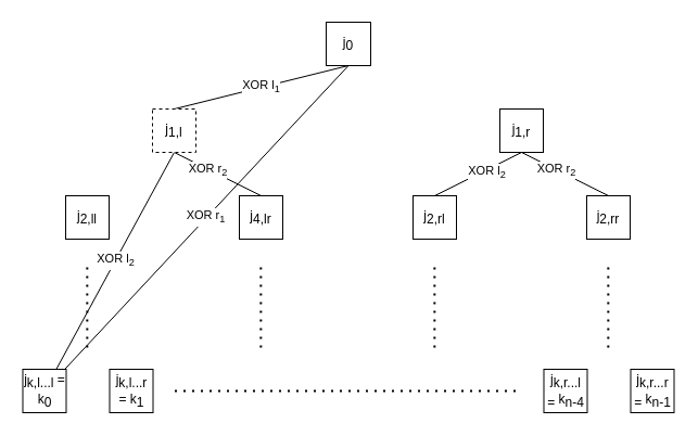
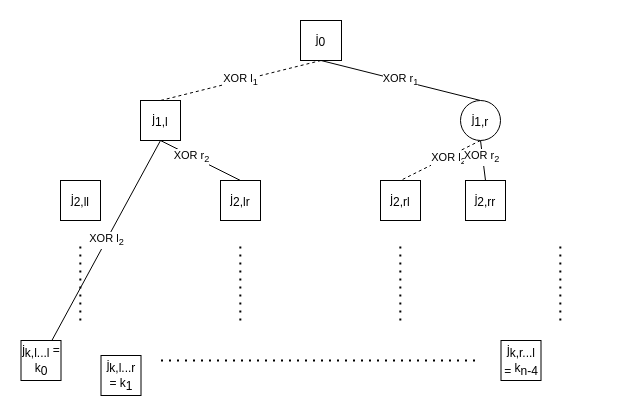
  <mxCell id="0" />
  <mxCell id="1" parent="0" />
- <mxCell id="2" value="XOR l&lt;sub&gt;1&lt;/sub&gt;" style="rounded=0;orthogonalLoop=1;jettySize=auto;html=1;entryX=0.5;entryY=0;entryDx=0;entryDy=0;endArrow=none;endFill=0;exitX=0.5;exitY=1;exitDx=0;exitDy=0;" edge="1" parent="1" source="4" target="8"><mxGeometry relative="1" as="geometry" /></mxCell>
- <mxCell id="3" value="XOR r&lt;sub&gt;1&lt;/sub&gt;" style="edgeStyle=none;rounded=0;orthogonalLoop=1;jettySize=auto;html=1;endArrow=none;endFill=0;exitX=0.5;exitY=1;exitDx=0;exitDy=0;" edge="1" parent="1" source="4" target="18"><mxGeometry relative="1" as="geometry" /></mxCell>
+ <mxCell id="2" value="XOR l&lt;sub&gt;1&lt;/sub&gt;" style="rounded=0;orthogonalLoop=1;jettySize=auto;html=1;entryX=0.5;entryY=0;entryDx=0;entryDy=0;endArrow=none;endFill=0;exitX=0.5;exitY=1;exitDx=0;exitDy=0;dashed=1;" edge="1" parent="1" source="4" target="8"><mxGeometry relative="1" as="geometry" /></mxCell>
+ <mxCell id="3" value="XOR r&lt;sub&gt;1&lt;/sub&gt;" style="edgeStyle=none;rounded=0;orthogonalLoop=1;jettySize=auto;html=1;entryX=0.5;entryY=0;entryDx=0;entryDy=0;endArrow=none;endFill=0;exitX=0.5;exitY=1;exitDx=0;exitDy=0;" edge="1" parent="1" source="4" target="13"><mxGeometry relative="1" as="geometry" /></mxCell>
  <mxCell id="4" value="j&lt;sub style=&quot;font-size: 12px;&quot;&gt;0&lt;/sub&gt;" style="rounded=0;whiteSpace=wrap;html=1;fontSize=12;" vertex="1" parent="1"><mxGeometry x="300" y="20" width="41" height="40" as="geometry" /></mxCell>
  <mxCell id="5" style="edgeStyle=none;rounded=0;orthogonalLoop=1;jettySize=auto;html=1;entryX=0.5;entryY=0;entryDx=0;entryDy=0;endArrow=none;endFill=0;exitX=0.5;exitY=1;exitDx=0;exitDy=0;" edge="1" parent="1" source="8" target="15"><mxGeometry relative="1" as="geometry" /></mxCell>
  <mxCell id="6" value="XOR r&lt;sub&gt;2&lt;/sub&gt;" style="edgeLabel;html=1;align=center;verticalAlign=middle;resizable=0;points=[];" vertex="1" connectable="0" parent="5"><mxGeometry x="-0.208" y="-1" relative="1" as="geometry"><mxPoint as="offset" /></mxGeometry></mxCell>
  <mxCell id="7" value="&lt;span style=&quot;color: rgb(0 , 0 , 0) ; font-family: &amp;#34;helvetica&amp;#34; ; font-size: 11px ; font-style: normal ; font-weight: 400 ; letter-spacing: normal ; text-align: center ; text-indent: 0px ; text-transform: none ; word-spacing: 0px ; background-color: rgb(255 , 255 , 255) ; display: inline ; float: none&quot;&gt;XOR l&lt;/span&gt;&lt;sub style=&quot;color: rgb(0 , 0 , 0) ; font-family: &amp;#34;helvetica&amp;#34; ; font-style: normal ; font-weight: 400 ; letter-spacing: normal ; text-align: center ; text-indent: 0px ; text-transform: none ; word-spacing: 0px&quot;&gt;2&lt;/sub&gt;" style="edgeStyle=none;rounded=0;orthogonalLoop=1;jettySize=auto;html=1;endArrow=none;endFill=0;exitX=0.5;exitY=1;exitDx=0;exitDy=0;" edge="1" parent="1" source="8" target="18"><mxGeometry relative="1" as="geometry" /></mxCell>
- <mxCell id="8" value="j&lt;sub style=&quot;font-size: 12px;&quot;&gt;1,l&lt;/sub&gt;" style="rounded=0;whiteSpace=wrap;html=1;fontSize=12;dashed=1;" vertex="1" parent="1"><mxGeometry x="140" y="100" width="40" height="40" as="geometry" /></mxCell>
- <mxCell id="9" style="edgeStyle=none;rounded=0;orthogonalLoop=1;jettySize=auto;html=1;entryX=0.5;entryY=0;entryDx=0;entryDy=0;endArrow=none;endFill=0;exitX=0.5;exitY=1;exitDx=0;exitDy=0;" edge="1" parent="1" source="13" target="16"><mxGeometry relative="1" as="geometry" /></mxCell>
+ <mxCell id="8" value="j&lt;sub style=&quot;font-size: 12px;&quot;&gt;1,l&lt;/sub&gt;" style="rounded=0;whiteSpace=wrap;html=1;fontSize=12;" vertex="1" parent="1"><mxGeometry x="140" y="100" width="40" height="40" as="geometry" /></mxCell>
+ <mxCell id="9" style="edgeStyle=none;rounded=0;orthogonalLoop=1;jettySize=auto;html=1;entryX=0.5;entryY=0;entryDx=0;entryDy=0;endArrow=none;endFill=0;exitX=0.5;exitY=1;exitDx=0;exitDy=0;dashed=1;" edge="1" parent="1" source="13" target="16"><mxGeometry relative="1" as="geometry" /></mxCell>
  <mxCell id="10" value="&lt;span style=&quot;font-family: &amp;#34;helvetica&amp;#34;&quot;&gt;XOR l&lt;/span&gt;&lt;sub style=&quot;font-family: &amp;#34;helvetica&amp;#34;&quot;&gt;2&lt;/sub&gt;" style="edgeLabel;html=1;align=center;verticalAlign=middle;resizable=0;points=[];" vertex="1" connectable="0" parent="9"><mxGeometry x="-0.166" y="2" relative="1" as="geometry"><mxPoint as="offset" /></mxGeometry></mxCell>
  <mxCell id="11" style="edgeStyle=none;rounded=0;orthogonalLoop=1;jettySize=auto;html=1;entryX=0.5;entryY=0;entryDx=0;entryDy=0;endArrow=none;endFill=0;exitX=0.5;exitY=1;exitDx=0;exitDy=0;" edge="1" parent="1" source="13" target="17"><mxGeometry relative="1" as="geometry"><mxPoint x="510" y="130" as="sourcePoint" /></mxGeometry></mxCell>
  <mxCell id="12" value="XOR r&lt;sub&gt;2&lt;/sub&gt;" style="edgeLabel;html=1;align=center;verticalAlign=middle;resizable=0;points=[];" vertex="1" connectable="0" parent="11"><mxGeometry x="-0.206" y="-1" relative="1" as="geometry"><mxPoint as="offset" /></mxGeometry></mxCell>
- <mxCell id="13" value="j&lt;sub style=&quot;font-size: 12px;&quot;&gt;1,r&lt;/sub&gt;" style="rounded=0;whiteSpace=wrap;html=1;fontSize=12;" vertex="1" parent="1"><mxGeometry x="460" y="100" width="40" height="40" as="geometry" /></mxCell>
+ <mxCell id="13" value="j&lt;sub style=&quot;font-size: 12px;&quot;&gt;1,r&lt;/sub&gt;" style="ellipse;whiteSpace=wrap;html=1;fontSize=12;" vertex="1" parent="1"><mxGeometry x="460" y="100" width="40" height="40" as="geometry" /></mxCell>
  <mxCell id="14" value="j&lt;sub style=&quot;font-size: 12px;&quot;&gt;2,ll&lt;/sub&gt;" style="rounded=0;whiteSpace=wrap;html=1;fontSize=12;" vertex="1" parent="1"><mxGeometry x="60" y="180" width="40" height="40" as="geometry" /></mxCell>
- <mxCell id="15" value="j&lt;sub style=&quot;font-size: 12px;&quot;&gt;4,lr&lt;/sub&gt;" style="rounded=0;whiteSpace=wrap;html=1;fontSize=12;" vertex="1" parent="1"><mxGeometry x="220" y="180" width="40" height="40" as="geometry" /></mxCell>
+ <mxCell id="15" value="j&lt;sub style=&quot;font-size: 12px;&quot;&gt;2,lr&lt;/sub&gt;" style="rounded=0;whiteSpace=wrap;html=1;fontSize=12;" vertex="1" parent="1"><mxGeometry x="220" y="180" width="40" height="40" as="geometry" /></mxCell>
  <mxCell id="16" value="j&lt;sub style=&quot;font-size: 12px;&quot;&gt;2,rl&lt;/sub&gt;" style="rounded=0;whiteSpace=wrap;html=1;fontSize=12;" vertex="1" parent="1"><mxGeometry x="380" y="180" width="40" height="40" as="geometry" /></mxCell>
- <mxCell id="17" value="j&lt;sub style=&quot;font-size: 12px;&quot;&gt;2,rr&lt;/sub&gt;" style="rounded=0;whiteSpace=wrap;html=1;fontSize=12;" vertex="1" parent="1"><mxGeometry x="540" y="180" width="40" height="40" as="geometry" /></mxCell>
+ <mxCell id="17" value="j&lt;sub style=&quot;font-size: 12px;&quot;&gt;2,rr&lt;/sub&gt;" style="rounded=0;whiteSpace=wrap;html=1;fontSize=12;" vertex="1" parent="1"><mxGeometry x="465" y="180" width="40" height="40" as="geometry" /></mxCell>
  <mxCell id="18" value="j&lt;sub style=&quot;font-size: 12px;&quot;&gt;k,l...l&lt;/sub&gt; = k&lt;sub style=&quot;font-size: 12px;&quot;&gt;0&lt;/sub&gt;" style="rounded=0;whiteSpace=wrap;html=1;fontSize=12;" vertex="1" parent="1"><mxGeometry x="20.5" y="340" width="40" height="40" as="geometry" /></mxCell>
- <mxCell id="19" value="j&lt;sub style=&quot;font-size: 12px;&quot;&gt;k,l...r&lt;/sub&gt; = k&lt;sub style=&quot;font-size: 12px;&quot;&gt;1&lt;/sub&gt;" style="rounded=0;whiteSpace=wrap;html=1;fontSize=12;" vertex="1" parent="1"><mxGeometry x="100.5" y="340" width="40" height="40" as="geometry" /></mxCell>
+ <mxCell id="19" value="j&lt;sub style=&quot;font-size: 12px;&quot;&gt;k,l...r&lt;/sub&gt; = k&lt;sub style=&quot;font-size: 12px;&quot;&gt;1&lt;/sub&gt;" style="rounded=0;whiteSpace=wrap;html=1;fontSize=12;" vertex="1" parent="1"><mxGeometry x="100.5" y="355" width="40" height="40" as="geometry" /></mxCell>
  <mxCell id="20" value="j&lt;sub style=&quot;font-size: 12px;&quot;&gt;k,r...l =&amp;nbsp;&lt;/sub&gt;k&lt;sub style=&quot;font-size: 12px;&quot;&gt;n-4&lt;/sub&gt;" style="rounded=0;whiteSpace=wrap;html=1;fontSize=12;" vertex="1" parent="1"><mxGeometry x="500.5" y="340" width="40" height="40" as="geometry" /></mxCell>
- <mxCell id="21" value="j&lt;sub style=&quot;font-size: 12px;&quot;&gt;k,r...r =&amp;nbsp;&lt;/sub&gt;k&lt;sub style=&quot;font-size: 12px;&quot;&gt;n-1&lt;/sub&gt;" style="rounded=0;whiteSpace=wrap;html=1;fontSize=12;" vertex="1" parent="1"><mxGeometry x="580.5" y="340" width="40" height="40" as="geometry" /></mxCell>
  <mxCell id="22" value="" style="endArrow=none;dashed=1;html=1;dashPattern=1 3;strokeWidth=2;" edge="1" parent="1"><mxGeometry width="50" height="50" relative="1" as="geometry"><mxPoint x="160.5" y="360" as="sourcePoint" /><mxPoint x="480.5" y="360" as="targetPoint" /></mxGeometry></mxCell>
  <mxCell id="23" value="" style="endArrow=none;dashed=1;html=1;dashPattern=1 3;strokeWidth=2;" edge="1" parent="1"><mxGeometry width="50" height="50" relative="1" as="geometry"><mxPoint x="79.83" y="320" as="sourcePoint" /><mxPoint x="79.83" y="240" as="targetPoint" /></mxGeometry></mxCell>
  <mxCell id="24" value="" style="endArrow=none;dashed=1;html=1;dashPattern=1 3;strokeWidth=2;" edge="1" parent="1"><mxGeometry width="50" height="50" relative="1" as="geometry"><mxPoint x="239.83" y="320" as="sourcePoint" /><mxPoint x="239.83" y="240" as="targetPoint" /></mxGeometry></mxCell>
  <mxCell id="25" value="" style="endArrow=none;dashed=1;html=1;dashPattern=1 3;strokeWidth=2;" edge="1" parent="1"><mxGeometry width="50" height="50" relative="1" as="geometry"><mxPoint x="399.83" y="320" as="sourcePoint" /><mxPoint x="399.83" y="240" as="targetPoint" /></mxGeometry></mxCell>
  <mxCell id="26" value="" style="endArrow=none;dashed=1;html=1;dashPattern=1 3;strokeWidth=2;" edge="1" parent="1"><mxGeometry width="50" height="50" relative="1" as="geometry"><mxPoint x="559.83" y="320" as="sourcePoint" /><mxPoint x="559.83" y="240" as="targetPoint" /></mxGeometry></mxCell>
